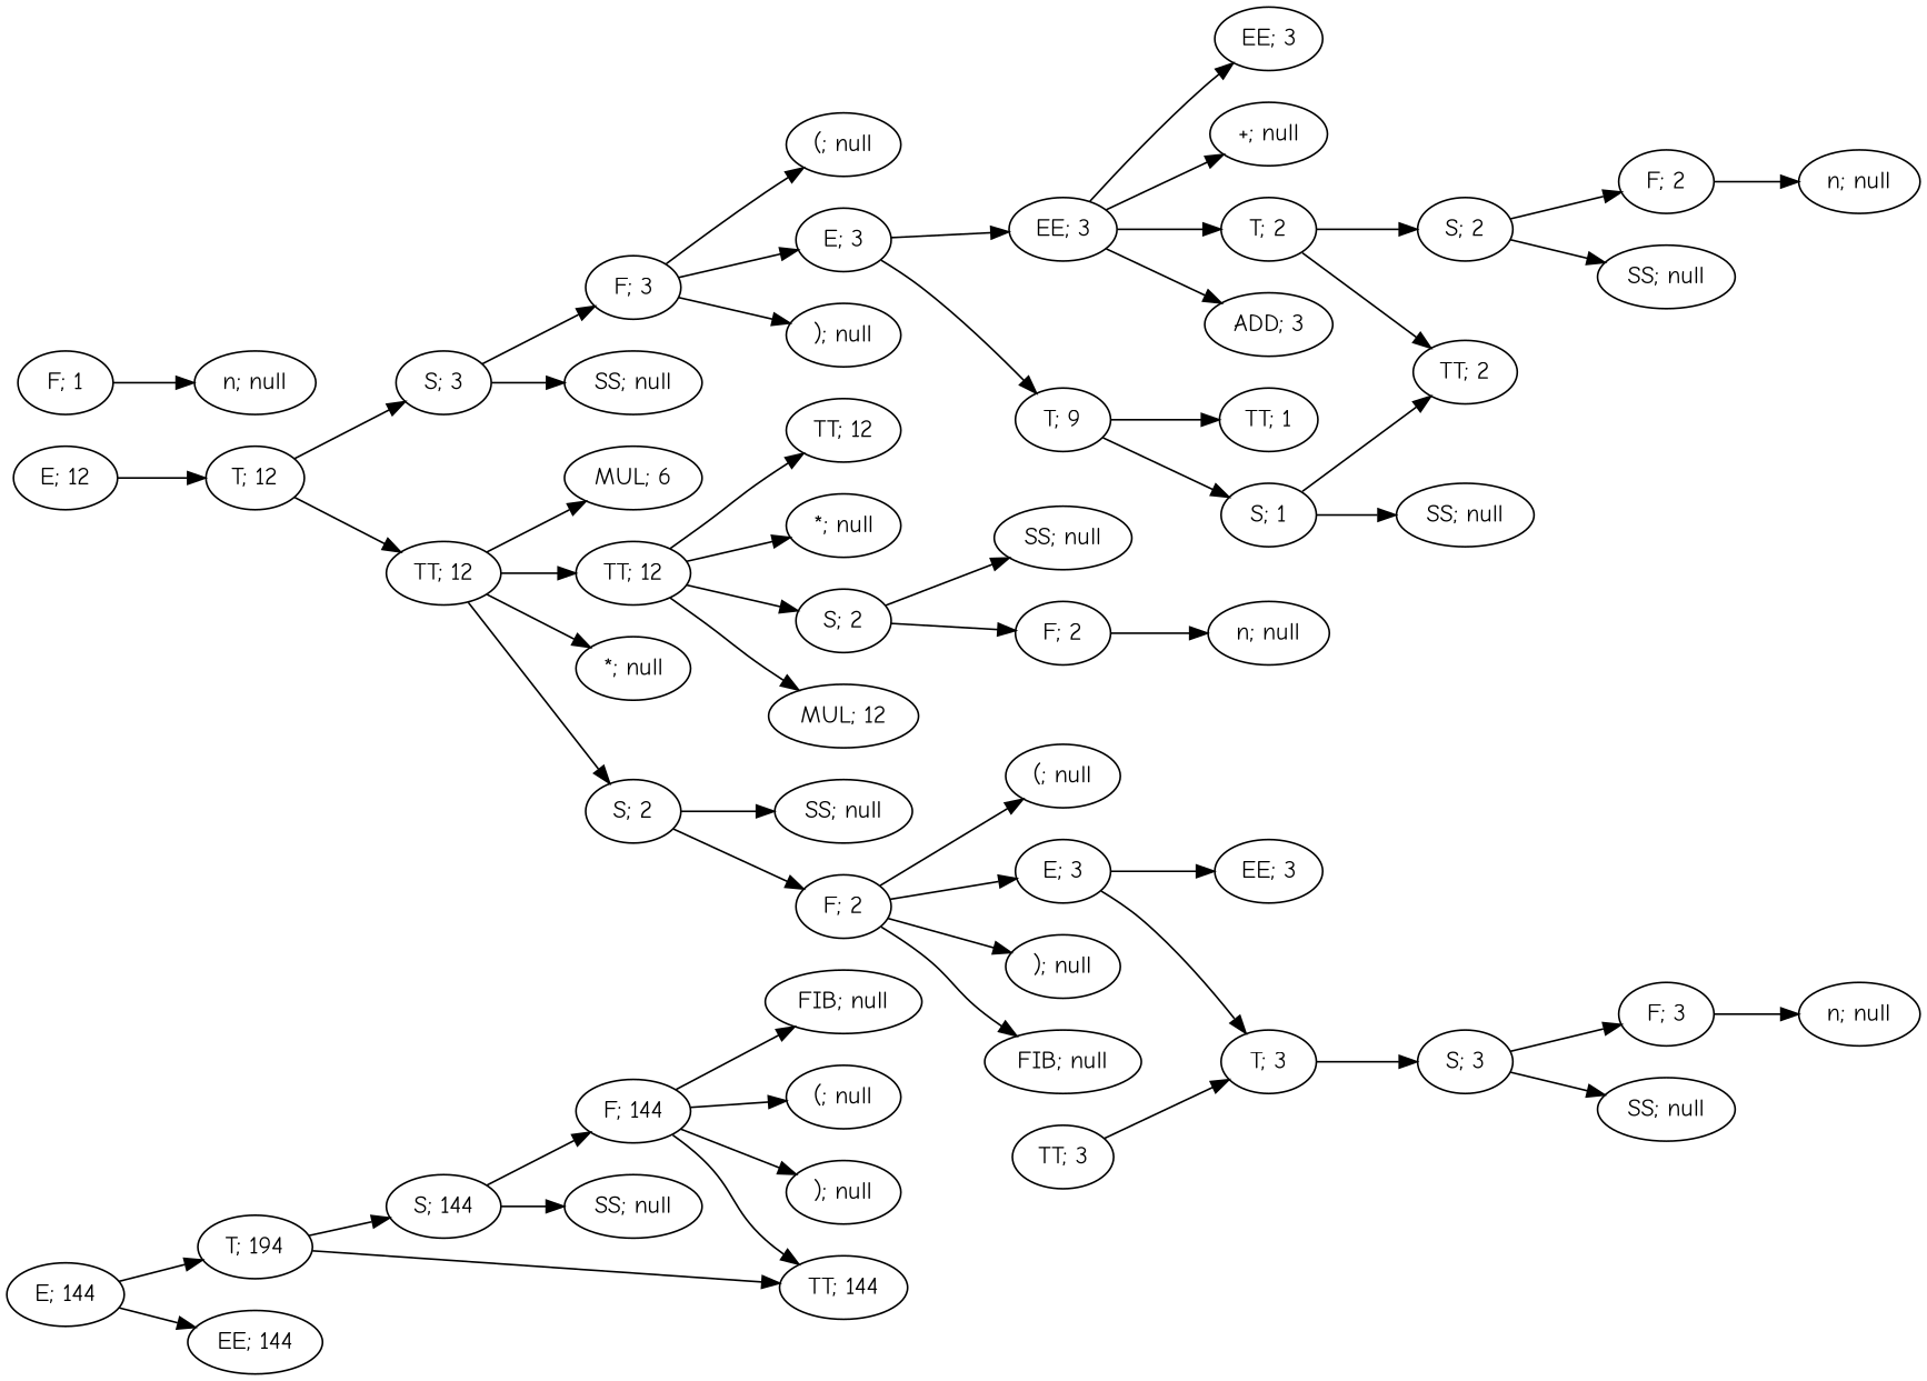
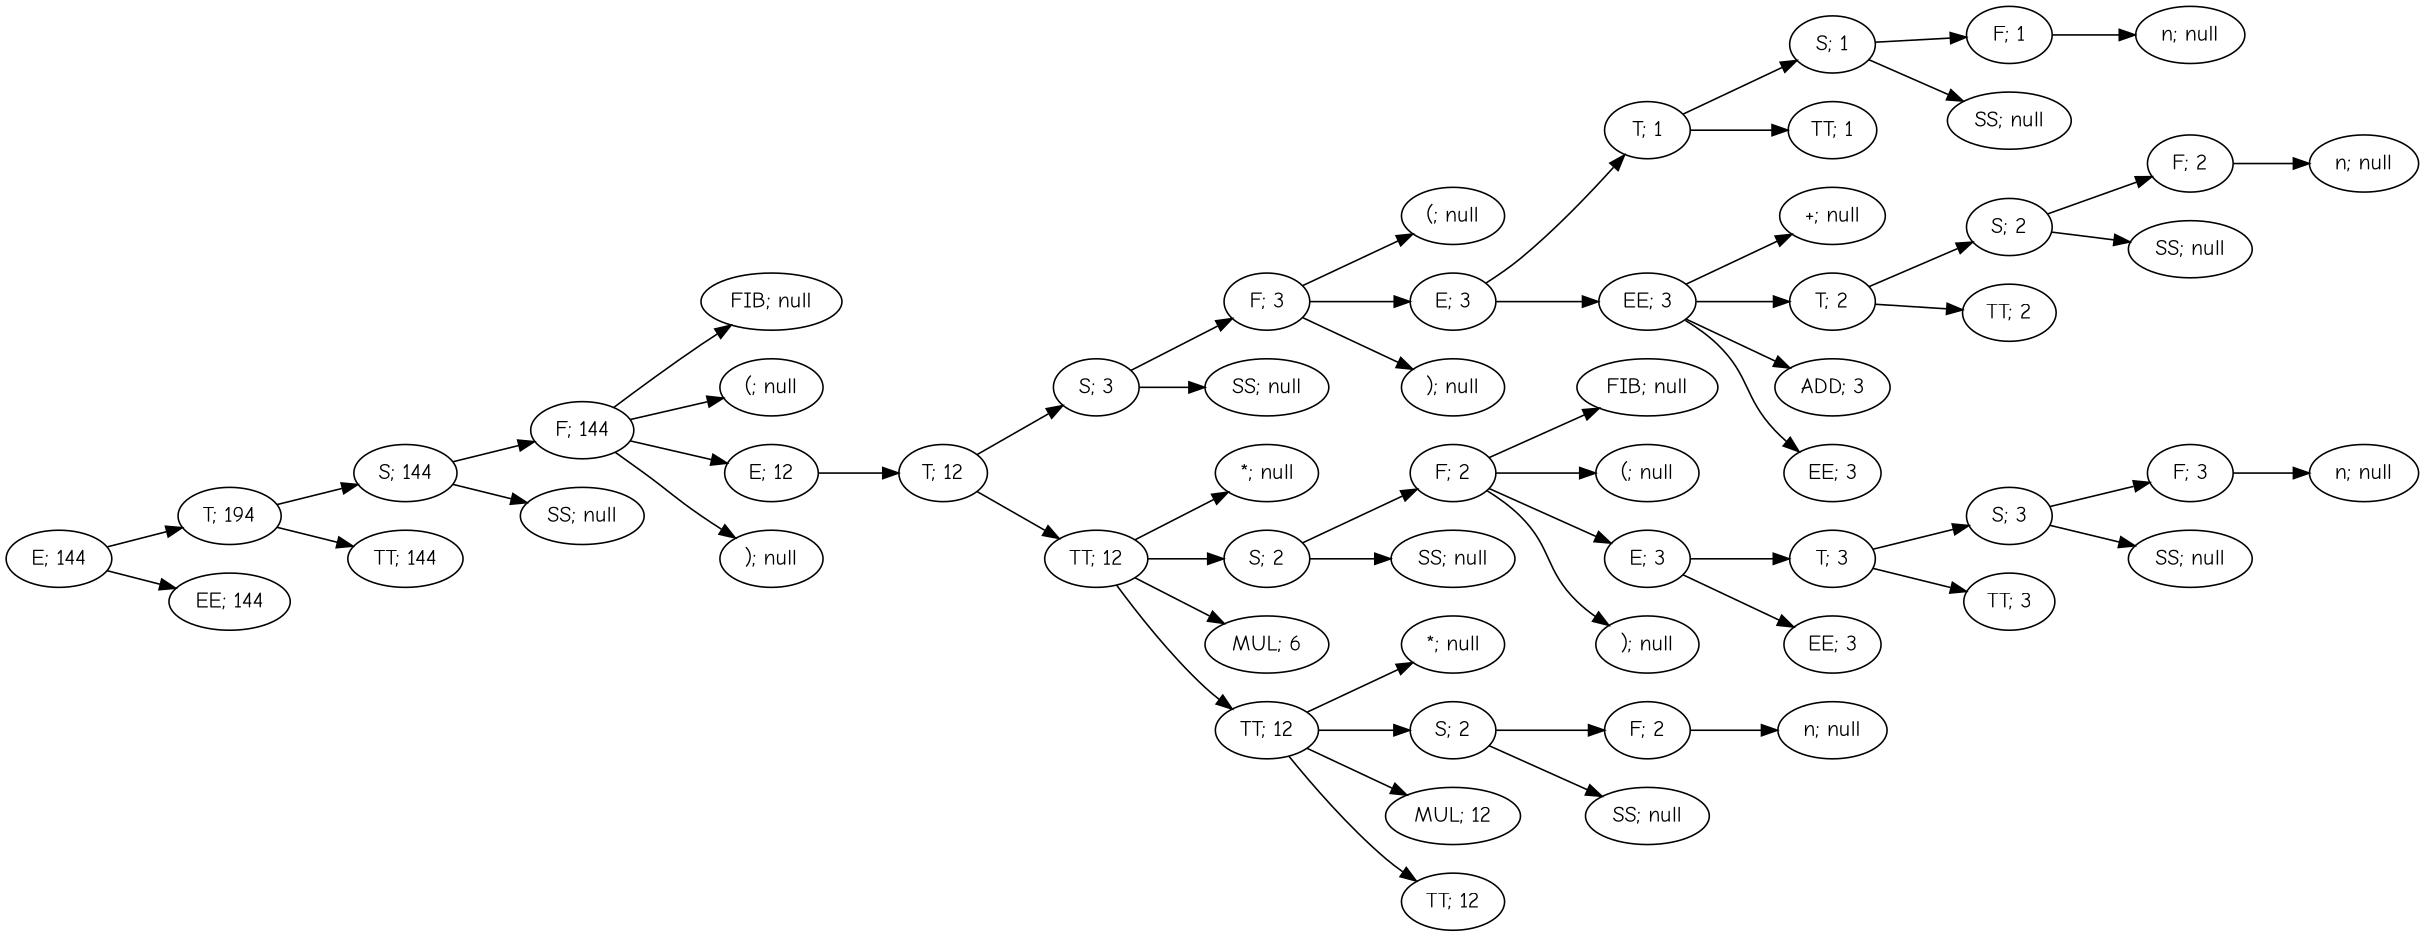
  digraph {
    fontname="Comic Neue"
    rankdir=LR
    node [fontname="Comic Neue"]
    edge [fontname="Comic Neue"]
    n1 [label="E; 144"]
    n2 [label="T; 194"]
    n3 [label="EE; 144"]
    n4 [label="S; 144"]
    n5 [label="TT; 144"]
    n6 [label="F; 144"]
    n7 [label="SS; null"]
    n8 [label="FIB; null"]
    n9 [label="(; null"]
    n10 [label="E; 12"]
    n11 [label="); null"]
    n12 [label="T; 12"]
    n13 [label="S; 3"]
    n14 [label="TT; 12"]
    n15 [label="F; 3"]
    n16 [label="SS; null"]
    n17 [label="*; null"]
    n18 [label="S; 2"]
    n19 [label="MUL; 6"]
    n20 [label="TT; 12"]
    n21 [label="(; null"]
    n22 [label="E; 3"]
    n23 [label="); null"]
-   n24 [label="T; 9"]
+   n24 [label="T; 1"]
    n25 [label="EE; 3"]
    n26 [label="S; 1"]
    n27 [label="TT; 1"]
    n28 [label="+; null"]
    n29 [label="T; 2"]
    n30 [label="ADD; 3"]
    n31 [label="EE; 3"]
    n32 [label="F; 1"]
    n33 [label="SS; null"]
    n34 [label="n; null"]
    n35 [label="S; 2"]
    n36 [label="TT; 2"]
    n37 [label="F; 2"]
    n38 [label="SS; null"]
    n39 [label="n; null"]
    n40 [label="F; 2"]
    n41 [label="SS; null"]
    n42 [label="*; null"]
    n43 [label="S; 2"]
    n44 [label="MUL; 12"]
    n45 [label="TT; 12"]
    n46 [label="FIB; null"]
    n47 [label="(; null"]
    n48 [label="E; 3"]
    n49 [label="); null"]
    n50 [label="T; 3"]
    n51 [label="EE; 3"]
    n52 [label="S; 3"]
    n53 [label="TT; 3"]
    n54 [label="F; 3"]
    n55 [label="SS; null"]
    n56 [label="n; null"]
    n57 [label="F; 2"]
    n58 [label="SS; null"]
    n59 [label="n; null"]
    n1 -> n2
    n1 -> n3
    n2 -> n4
    n2 -> n5
    n4 -> n6
    n4 -> n7
    n6 -> n8
    n6 -> n9
-   n6 -> n5
+   n6 -> n10
    n6 -> n11
    n10 -> n12
    n12 -> n13
    n12 -> n14
    n13 -> n15
    n13 -> n16
    n14 -> n17
    n14 -> n18
    n14 -> n19
    n14 -> n20
    n15 -> n21
    n15 -> n22
    n15 -> n23
    n18 -> n40
    n18 -> n41
    n20 -> n42
    n20 -> n43
    n20 -> n44
    n20 -> n45
    n22 -> n24
    n22 -> n25
    n24 -> n26
    n24 -> n27
    n25 -> n28
    n25 -> n29
    n25 -> n30
    n25 -> n31
-   n26 -> n36
+   n26 -> n32
    n26 -> n33
    n29 -> n35
    n29 -> n36
    n32 -> n34
    n35 -> n37
    n35 -> n38
    n37 -> n39
    n40 -> n46
    n40 -> n47
    n40 -> n48
    n40 -> n49
    n43 -> n57
    n43 -> n58
    n48 -> n50
    n48 -> n51
    n50 -> n52
-   n53 -> n50
+   n50 -> n53
    n52 -> n54
    n52 -> n55
    n54 -> n56
    n57 -> n59
  }
